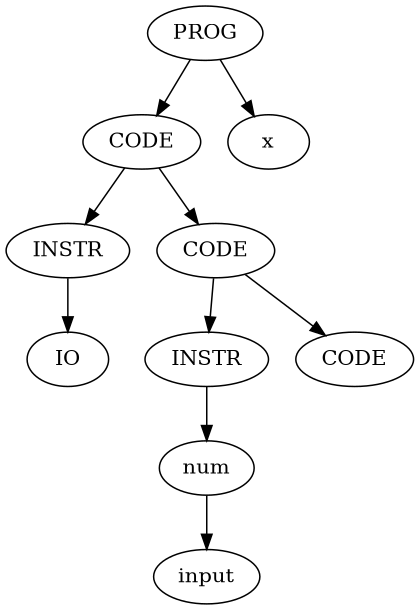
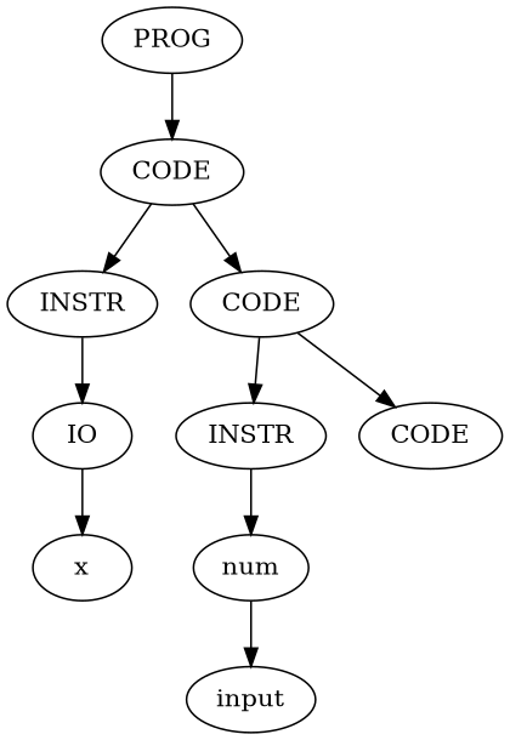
  digraph {
    n1 [label=PROG]
    n2 [label=CODE]
    n3 [label=INSTR]
    n4 [label=CODE]
    n5 [label=IO]
    n6 [label=INSTR]
    n7 [label=CODE]
    n8 [label=x]
    n9 [label=input]
    n10 [label=num]
    n1 -> n2
    n2 -> n3
    n2 -> n4
    n3 -> n5
    n4 -> n6
    n4 -> n7
-   n1 -> n8
+   n5 -> n8
    n6 -> n10
    n10 -> n9
  }
